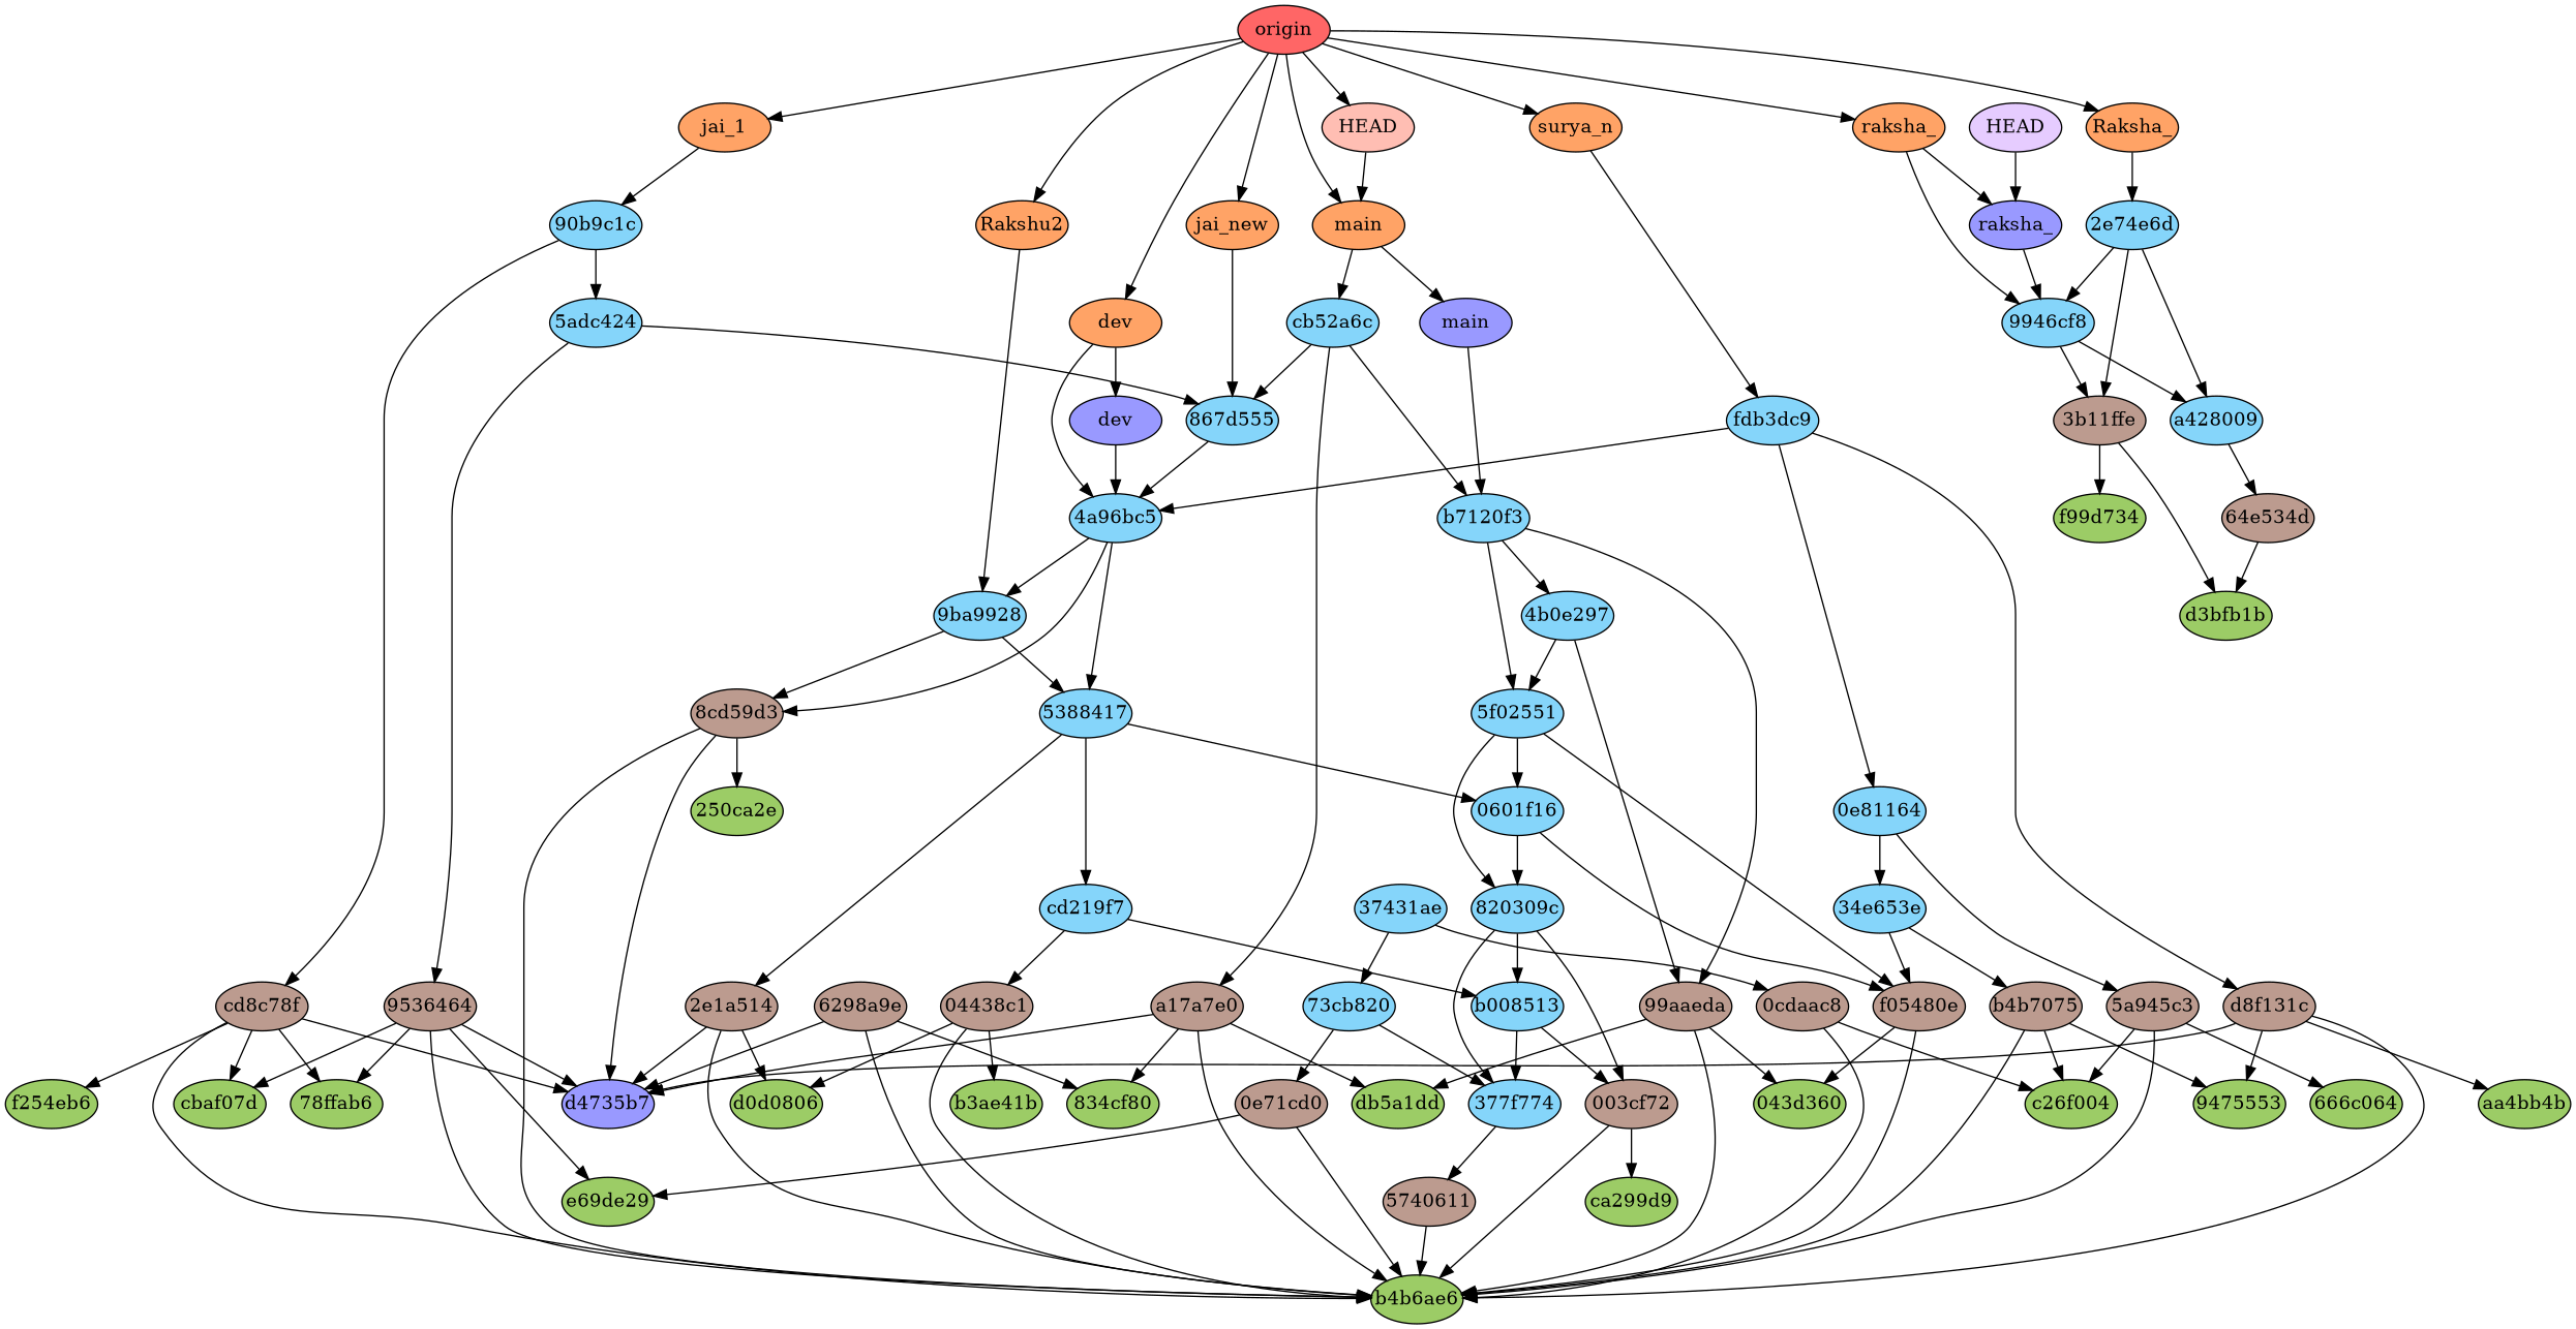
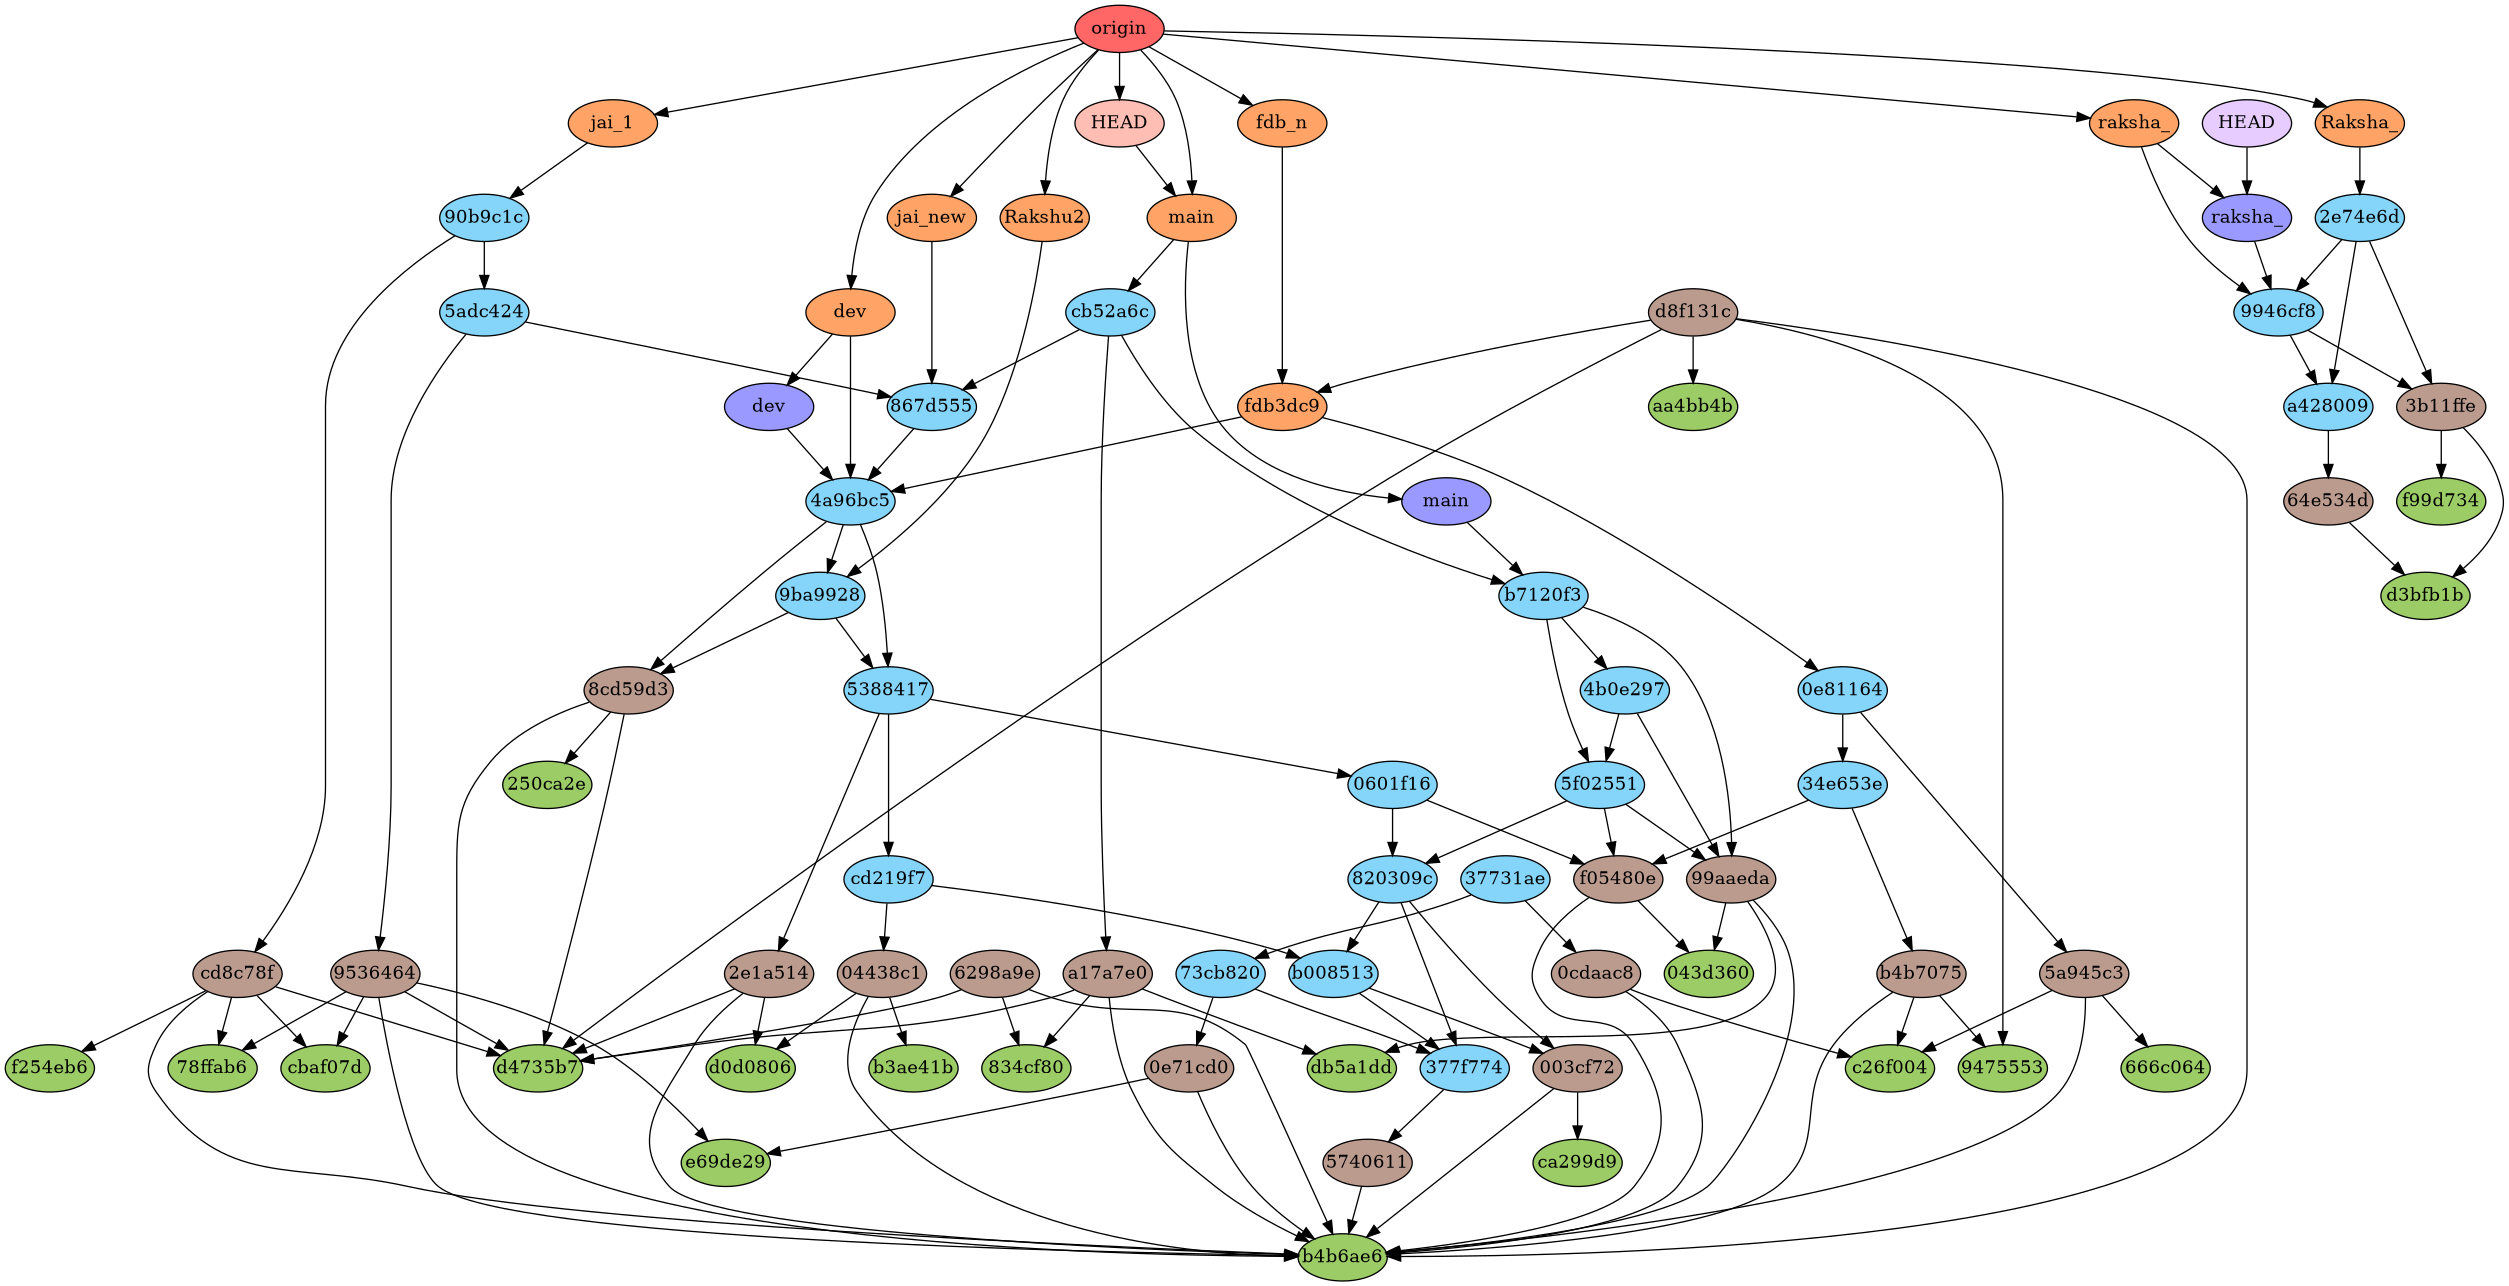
  digraph {
    node [fillcolor="#85d5fa" fixedsize=true style=filled]
    n1 [fillcolor="#9ccc66" label="043d360" width=0.95]
    n2 [fillcolor="#9ccc66" label="250ca2e" width=0.95]
    n3 [fillcolor="#9ccc66" label="666c064" width=0.95]
    n4 [fillcolor="#9ccc66" label="78ffab6" width=0.95]
    n5 [fillcolor="#9ccc66" label="834cf80" width=0.95]
    n6 [fillcolor="#9ccc66" label=9475553 width=0.95]
    n7 [fillcolor="#9ccc66" label=aa4bb4b width=0.95]
    n8 [fillcolor="#9ccc66" label=b3ae41b width=0.95]
    n9 [fillcolor="#9ccc66" label=b4b6ae6 width=0.95]
    n10 [fillcolor="#9ccc66" label=c26f004 width=0.95]
    n11 [fillcolor="#9ccc66" label=ca299d9 width=0.95]
    n12 [fillcolor="#9ccc66" label=cbaf07d width=0.95]
    n13 [fillcolor="#9ccc66" label=d0d0806 width=0.95]
    n14 [fillcolor="#9ccc66" label=d3bfb1b width=0.95]
-   n15 [fillcolor="#9999ff" label=d4735b7 width=0.95]
+   n15 [fillcolor="#9ccc66" label=d4735b7 width=0.95]
    n16 [fillcolor="#9ccc66" label=db5a1dd width=0.95]
    n17 [fillcolor="#9ccc66" label=e69de29 width=0.95]
    n18 [fillcolor="#9ccc66" label=f254eb6 width=0.95]
    n19 [fillcolor="#9ccc66" label=f99d734 width=0.95]
    n20 [fillcolor="#bc9b8f" label="003cf72" width=0.95]
    n21 [fillcolor="#bc9b8f" label="04438c1" width=0.95]
    n22 [fillcolor="#bc9b8f" label="0cdaac8" width=0.95]
    n23 [fillcolor="#bc9b8f" label="0e71cd0" width=0.95]
    n24 [fillcolor="#bc9b8f" label="2e1a514" width=0.95]
    n25 [fillcolor="#bc9b8f" label="3b11ffe" width=0.95]
    n26 [fillcolor="#bc9b8f" label=5740611 width=0.95]
    n27 [fillcolor="#bc9b8f" label="5a945c3" width=0.95]
    n28 [fillcolor="#bc9b8f" label="6298a9e" width=0.95]
    n29 [fillcolor="#bc9b8f" label="64e534d" width=0.95]
    n30 [fillcolor="#bc9b8f" label="8cd59d3" width=0.95]
    n31 [fillcolor="#bc9b8f" label=9536464 width=0.95]
    n32 [fillcolor="#bc9b8f" label="99aaeda" width=0.95]
    n33 [fillcolor="#bc9b8f" label=a17a7e0 width=0.95]
    n34 [fillcolor="#bc9b8f" label=b4b7075 width=0.95]
    n35 [fillcolor="#bc9b8f" label=cd8c78f width=0.95]
    n36 [fillcolor="#bc9b8f" label=d8f131c width=0.95]
    n37 [fillcolor="#bc9b8f" label=f05480e width=0.95]
    n38 [label="0601f16" width=0.95]
    n39 [label="820309c" width=0.95]
    n40 [label="377f774" width=0.95]
    n41 [label=b008513 width=0.95]
    n42 [label="0e81164" width=0.95]
    n43 [label="34e653e" width=0.95]
-   n44 [label="37431ae" width=0.95]
+   n44 [label="37731ae" width=0.95]
    n45 [label="73cb820" width=0.95]
    n46 [label="2e74e6d" width=0.95]
    n47 [label=a428009 width=0.95]
    n48 [label="9946cf8" width=0.95]
    n49 [label="4a96bc5" width=0.95]
    n50 [label=5388417 width=0.95]
    n51 [label="9ba9928" width=0.95]
    n52 [label=cd219f7 width=0.95]
    n53 [label="4b0e297" width=0.95]
    n54 [label="5f02551" width=0.95]
    n55 [label="5adc424" width=0.95]
    n56 [label="867d555" width=0.95]
    n57 [label="90b9c1c" width=0.95]
    n58 [label=b7120f3 width=0.95]
    n59 [label=cb52a6c width=0.95]
-   n60 [label=fdb3dc9 width=0.95]
+   n60 [fillcolor="#ffa366" label=fdb3dc9 width=0.95]
    n61 [fillcolor="#9999ff" label=dev width=0.95]
    n62 [fillcolor="#9999ff" label=main width=0.95]
    n63 [fillcolor="#9999ff" label=raksha_ width=0.95]
    n64 [fillcolor="#e6ccff" label=HEAD width=0.95]
    n65 [fillcolor="#ffa366" label=Raksha_ width=0.95]
    n66 [fillcolor="#ffa366" label=Rakshu2 width=0.95]
    n67 [fillcolor="#ffa366" label=dev width=0.95]
    n68 [fillcolor="#ffa366" label=jai_1 width=0.95]
    n69 [fillcolor="#ffa366" label=jai_new width=0.95]
    n70 [fillcolor="#ffa366" label=main width=0.95]
    n71 [fillcolor="#ffa366" label=raksha_ width=0.95]
-   n72 [fillcolor="#ffa366" label=surya_n width=0.95]
+   n72 [fillcolor="#ffa366" label=fdb_n width=0.95]
    n73 [fillcolor="#ffbeb3" label=HEAD width=0.95]
    n74 [fillcolor="#ff6666" label=origin width=0.95]
    n20 -> n9
    n20 -> n11
    n21 -> n8
    n21 -> n9
    n21 -> n13
    n22 -> n9
    n22 -> n10
    n23 -> n9
    n23 -> n17
    n24 -> n9
    n24 -> n13
    n24 -> n15
    n25 -> n14
    n25 -> n19
    n26 -> n9
    n27 -> n3
    n27 -> n9
    n27 -> n10
    n28 -> n5
    n28 -> n9
    n28 -> n15
    n29 -> n14
    n30 -> n2
    n30 -> n9
    n30 -> n15
    n31 -> n4
    n31 -> n9
    n31 -> n12
    n31 -> n15
    n31 -> n17
    n32 -> n1
    n32 -> n9
    n32 -> n16
    n33 -> n5
    n33 -> n9
    n33 -> n15
    n33 -> n16
    n34 -> n6
    n34 -> n9
    n34 -> n10
    n35 -> n4
    n35 -> n9
    n35 -> n12
    n35 -> n15
    n35 -> n18
    n36 -> n6
    n36 -> n7
    n36 -> n9
    n36 -> n15
    n37 -> n1
    n37 -> n9
    n38 -> n37
    n38 -> n39
    n39 -> n20
    n39 -> n40
    n39 -> n41
    n40 -> n26
    n41 -> n20
    n41 -> n40
    n42 -> n27
    n42 -> n43
    n43 -> n34
    n43 -> n37
    n44 -> n22
    n44 -> n45
    n45 -> n23
    n45 -> n40
    n46 -> n25
    n46 -> n47
    n46 -> n48
    n47 -> n29
    n48 -> n25
    n48 -> n47
    n49 -> n30
    n49 -> n50
    n49 -> n51
    n50 -> n24
    n50 -> n38
    n50 -> n52
    n51 -> n30
    n51 -> n50
    n52 -> n21
    n52 -> n41
    n53 -> n32
    n53 -> n54
    n54 -> n37
-   n54 -> n38
+   n54 -> n32
    n54 -> n39
    n55 -> n31
    n55 -> n56
    n56 -> n49
    n57 -> n35
    n57 -> n55
    n58 -> n32
    n58 -> n53
    n58 -> n54
    n59 -> n33
    n59 -> n56
    n59 -> n58
-   n60 -> n36
+   n36 -> n60
    n60 -> n42
    n60 -> n49
    n61 -> n49
    n62 -> n58
    n63 -> n48
    n64 -> n63
    n65 -> n46
    n66 -> n51
    n67 -> n49
    n67 -> n61
    n68 -> n57
    n69 -> n56
    n70 -> n59
    n70 -> n62
    n71 -> n48
    n71 -> n63
    n72 -> n60
    n73 -> n70
    n74 -> n65
    n74 -> n66
    n74 -> n67
    n74 -> n68
    n74 -> n69
    n74 -> n70
    n74 -> n71
    n74 -> n72
    n74 -> n73
  }
